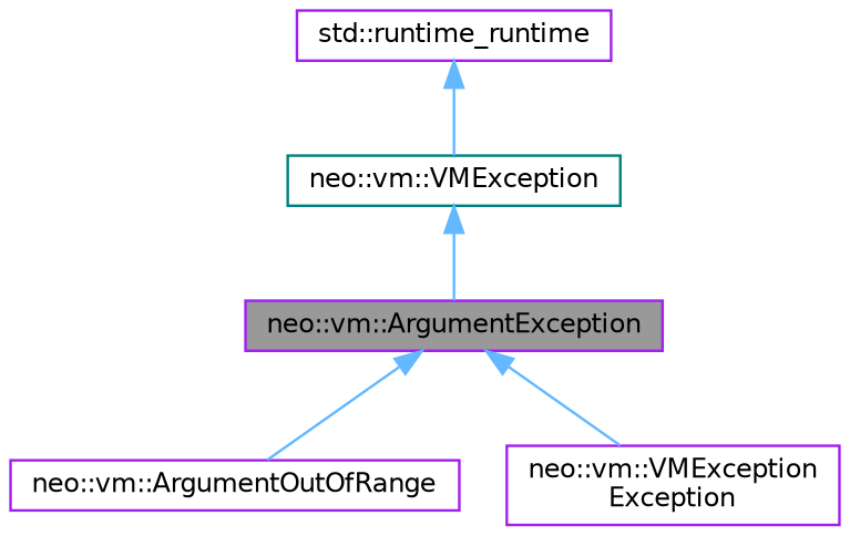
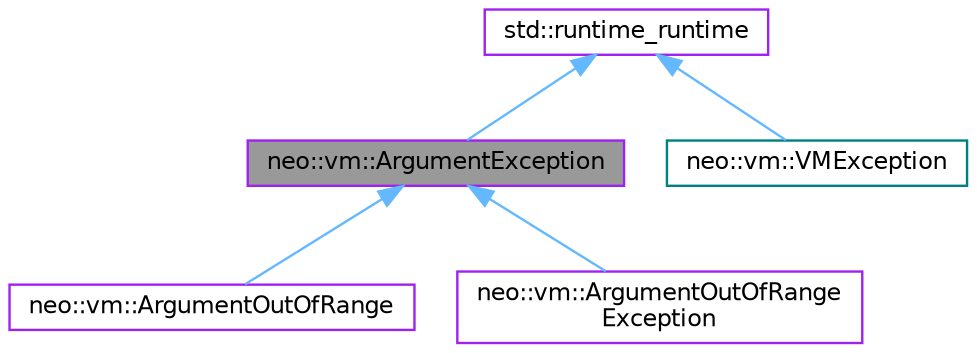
  digraph {
    node [color=purple fillcolor=white fontname=Helvetica fontsize=10 shape=box style=filled]
    edge [color=steelblue1 dir=back fontname=Helvetica fontsize=10 labelfontname=Helvetica labelfontsize=10 style=solid]
    n1 [fillcolor=grey60 fontcolor=black height=0.2 label="neo::vm::ArgumentException" width=0.4]
    n2 [height=0.2 label="neo::vm::ArgumentOutOfRange" width=0.4]
-   n3 [height=0.2 label="neo::vm::VMException\lException" width=0.4]
+   n3 [height=0.2 label="neo::vm::ArgumentOutOfRange\lException" width=0.4]
    n4 [color=teal height=0.2 label="neo::vm::VMException" width=0.4]
    n5 [height=0.2 label="std::runtime_runtime" width=0.4]
    n1 -> n2
    n1 -> n3
-   n4 -> n1
+   n5 -> n1
    n5 -> n4
  }
